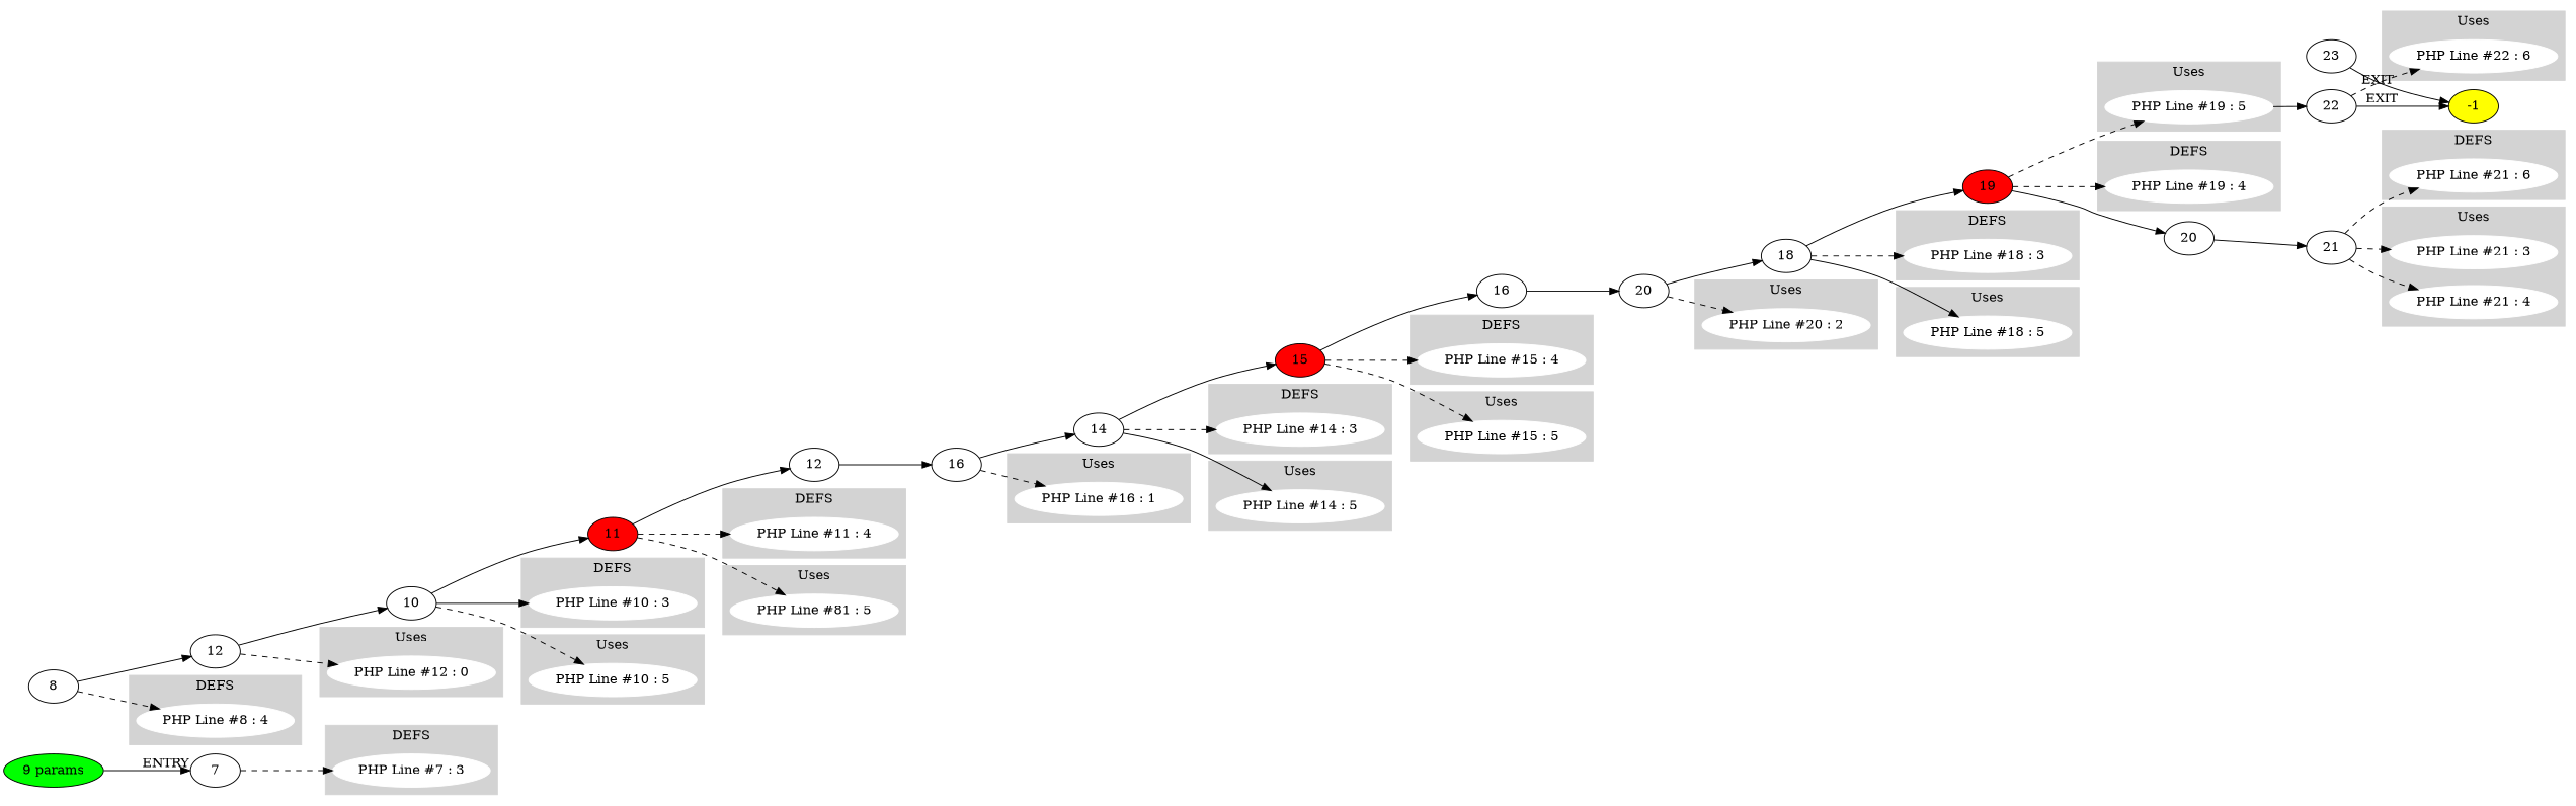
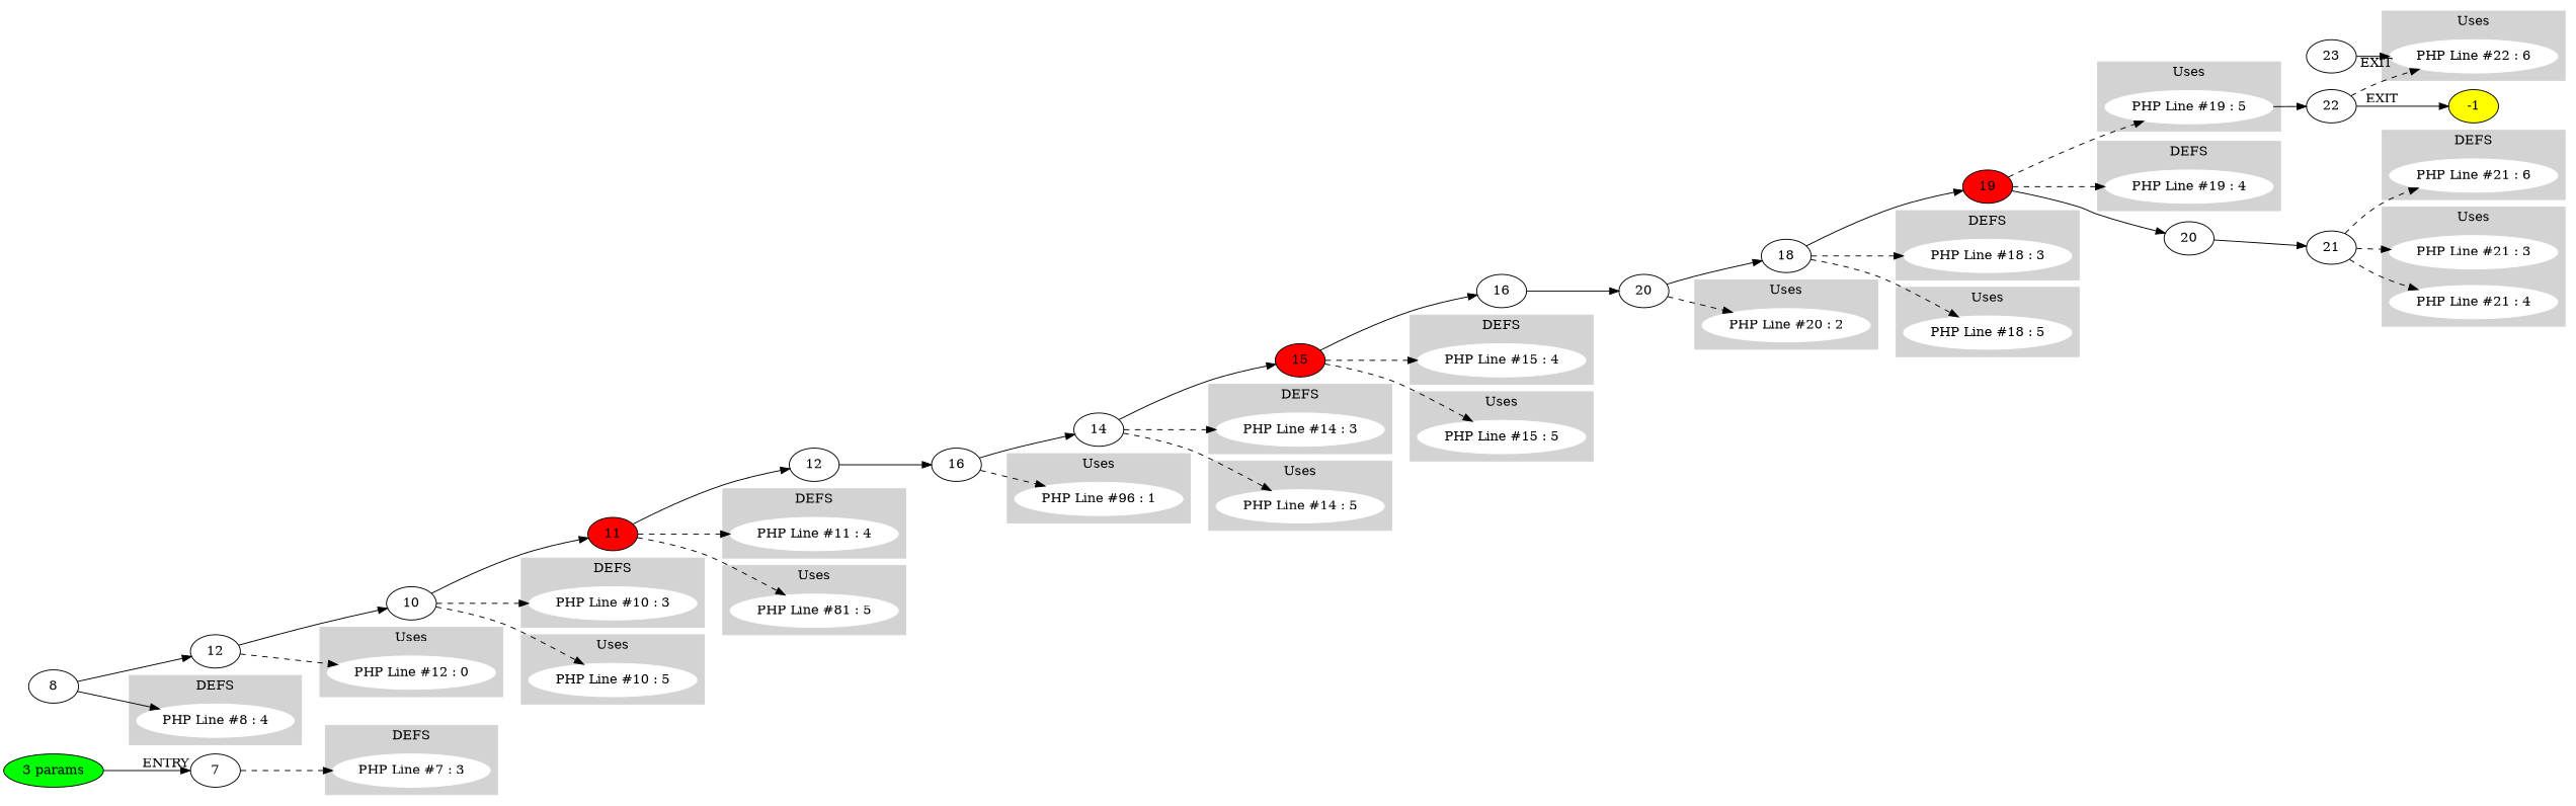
  digraph {
    rankdir=LR
    node [color=white style=filled]
    edge [style=dashed]
    n1 [label="PHP Line #7 : 3"]
    n2 [label="PHP Line #19 : 5"]
    n3 [label="PHP Line #8 : 4"]
    n4 [label="PHP Line #10 : 3"]
    n5 [label="PHP Line #11 : 4"]
    n6 [label="PHP Line #14 : 3"]
    n7 [label="PHP Line #15 : 4"]
    n8 [label="PHP Line #15 : 5"]
    n9 [label="PHP Line #18 : 3"]
    n10 [label="PHP Line #19 : 4"]
    n11 [label="PHP Line #21 : 6"]
    n12 [label="PHP Line #12 : 0"]
    n13 [label="PHP Line #10 : 5"]
    n14 [label="PHP Line #81 : 5"]
-   n15 [label="PHP Line #16 : 1"]
+   n15 [label="PHP Line #96 : 1"]
    n16 [label="PHP Line #14 : 5"]
    n17 [label="PHP Line #20 : 2"]
    n18 [label="PHP Line #18 : 5"]
    n19 [label="PHP Line #21 : 3"]
    n20 [label="PHP Line #21 : 4"]
    n21 [label="PHP Line #22 : 6"]
    n22 [label=22 color="" style=""]
    n23 [label=7 color="" style=""]
    n24 [label=8 color="" style=""]
    n25 [label=12 color="" style=""]
    n26 [label=10 color="" style=""]
    n27 [fillcolor=red label=11 color=""]
    n28 [label=12 color="" style=""]
    n29 [label=16 color="" style=""]
    n30 [label=14 color="" style=""]
    n31 [fillcolor=red label=15 color=""]
    n32 [label=16 color="" style=""]
    n33 [label=20 color="" style=""]
    n34 [label=18 color="" style=""]
    n35 [fillcolor=red label=19 color=""]
    n36 [label=20 color="" style=""]
    n37 [label=21 color="" style=""]
    -1 [fillcolor=yellow color=""]
    n39 [label=23 color="" style=""]
-   n40 [fillcolor=green label="9 params" color=""]
+   n40 [fillcolor=green label="3 params" color=""]
    subgraph cluster_1 {
      color=lightgrey
      label=DEFS
      style=filled
      n1
    }
    subgraph cluster_2 {
      color=lightgrey
      label=Uses
      style=filled
      n2
    }
    subgraph cluster_3 {
      color=lightgrey
      label=DEFS
      style=filled
      n3
    }
    subgraph cluster_4 {
      color=lightgrey
      label=DEFS
      style=filled
      n4
    }
    subgraph cluster_5 {
      color=lightgrey
      label=DEFS
      style=filled
      n5
    }
    subgraph cluster_6 {
      color=lightgrey
      label=DEFS
      style=filled
      n6
    }
    subgraph cluster_7 {
      color=lightgrey
      label=DEFS
      style=filled
      n7
    }
    subgraph cluster_8 {
      color=lightgrey
      label=Uses
      style=filled
      n8
    }
    subgraph cluster_9 {
      color=lightgrey
      label=DEFS
      style=filled
      n9
    }
    subgraph cluster_10 {
      color=lightgrey
      label=DEFS
      style=filled
      n10
    }
    subgraph cluster_11 {
      color=lightgrey
      label=DEFS
      style=filled
      n11
    }
    subgraph cluster_12 {
      color=lightgrey
      label=Uses
      style=filled
      n12
    }
    subgraph cluster_13 {
      color=lightgrey
      label=Uses
      style=filled
      n13
    }
    subgraph cluster_14 {
      color=lightgrey
      label=Uses
      style=filled
      n14
    }
    subgraph cluster_15 {
      color=lightgrey
      label=Uses
      style=filled
      n15
    }
    subgraph cluster_16 {
      color=lightgrey
      label=Uses
      style=filled
      n16
    }
    subgraph cluster_17 {
      color=lightgrey
      label=Uses
      style=filled
      n17
    }
    subgraph cluster_18 {
      color=lightgrey
      label=Uses
      style=filled
      n18
    }
    subgraph cluster_19 {
      color=lightgrey
      label=Uses
      style=filled
      n19
      n20
    }
    subgraph cluster_20 {
      color=lightgrey
      label=Uses
      style=filled
      n21
    }
    n2 -> n22 [style=""]
    n22 -> n21
    n22 -> -1 [xlabel=EXIT style=""]
    n23 -> n1
-   n24 -> n3
+   n24 -> n3 [style=solid]
    n24 -> n25 [style=""]
    n25 -> n12
    n25 -> n26 [style=""]
-   n26 -> n4 [style=solid]
+   n26 -> n4
    n26 -> n13
    n26 -> n27 [style=""]
    n27 -> n5
    n27 -> n14
    n27 -> n28 [style=""]
    n28 -> n29 [style=""]
    n29 -> n15
    n29 -> n30 [style=""]
    n30 -> n6
-   n30 -> n16 [style=solid]
+   n30 -> n16
    n30 -> n31 [style=""]
    n31 -> n7
    n31 -> n8
    n31 -> n32 [style=""]
    n32 -> n33 [style=""]
    n33 -> n17
    n33 -> n34 [style=""]
    n34 -> n9
-   n34 -> n18 [style=solid]
+   n34 -> n18
    n34 -> n35 [style=""]
    n35 -> n2
    n35 -> n10
    n35 -> n36 [style=""]
    n36 -> n37 [style=""]
    n37 -> n11
    n37 -> n19
    n37 -> n20
-   n39 -> -1 [xlabel=EXIT style=""]
+   n39 -> n21 [xlabel=EXIT style=""]
    n40 -> n23 [xlabel=ENTRY style=""]
  }
